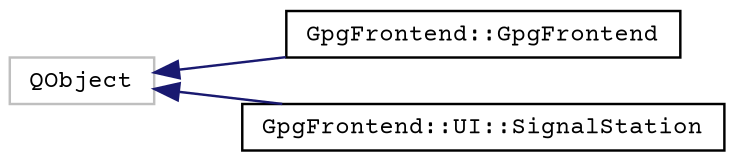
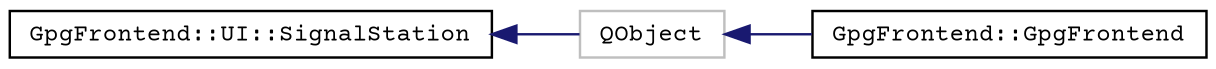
  digraph {
    fontname="Courier Prime"
    rankdir=LR
    node [color=black fillcolor=white fontname="Courier Prime" fontsize=10 shape=record style=filled]
    edge [color=midnightblue dir=back fontname="Courier Prime" fontsize=10 labelfontname=Helvetica labelfontsize=10 style=solid]
    n1 [color=grey75 height=0.2 label=QObject width=0.4]
    n2 [height=0.2 label="GpgFrontend::GpgFrontend" width=0.4]
    n3 [height=0.2 label="GpgFrontend::UI::SignalStation" width=0.4]
    n1 -> n2
-   n1 -> n3
+   n3 -> n1
  }
